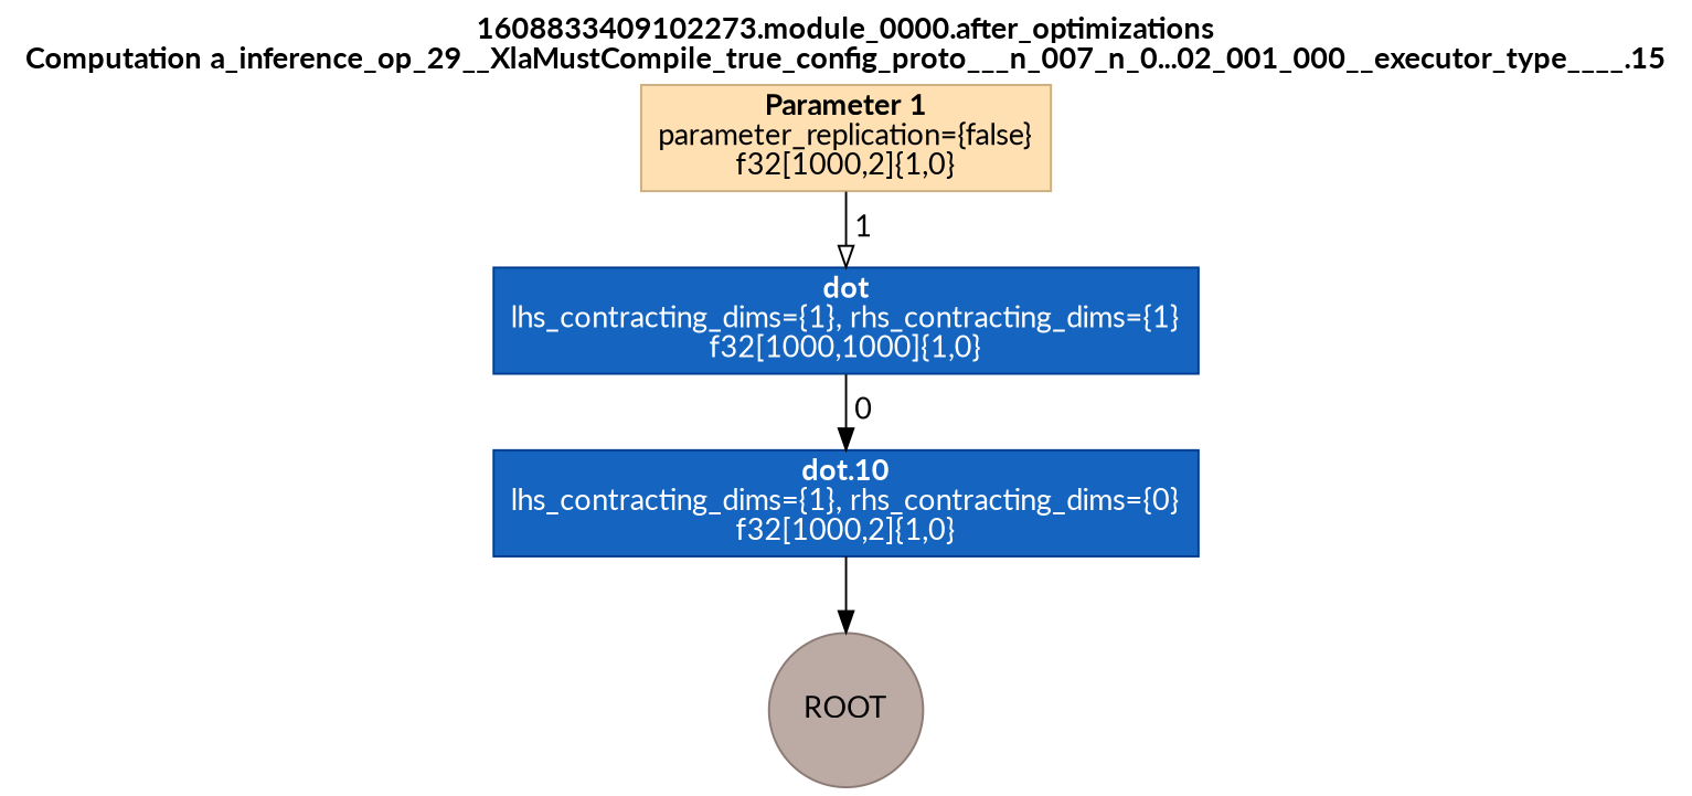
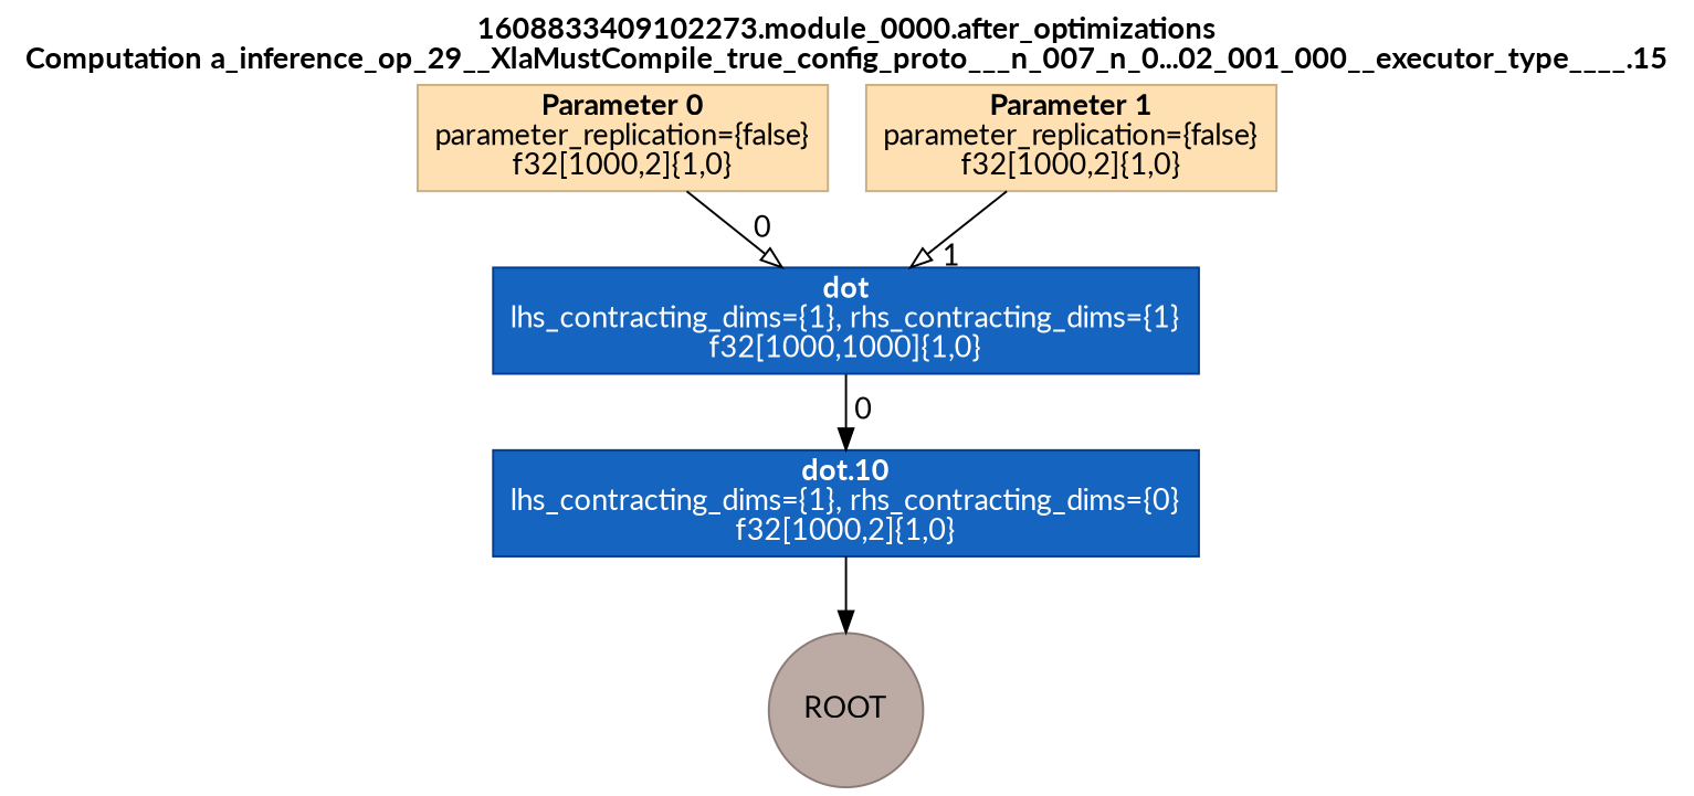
  digraph {
    compound=true
    fontname=Lato
    label=<<b>1608833409102273.module_0000.after_optimizations<br/>Computation a_inference_op_29__XlaMustCompile_true_config_proto___n_007_n_0...02_001_000__executor_type____.15</b>>
    labelloc=t
    rankdir=TB
    node [color="#cbae82" fillcolor="#ffe0b2" fontcolor=black fontname=Lato shape=rect style=filled]
    edge [arrowhead=empty fontname=Lato headlabel=0 labeldistance=2]
+   n1 [label=<<b>Parameter 0</b><br/>parameter_replication={false}<br/>f32[1000,2]{1,0}>]
    n2 [color="#003c8f" fillcolor="#1565c0" fontcolor=white label=<<b>dot</b><br/>lhs_contracting_dims={1}, rhs_contracting_dims={1}<br/>f32[1000,1000]{1,0}>]
    n3 [color="#003c8f" fillcolor="#1565c0" fontcolor=white label=<<b>dot.10</b><br/>lhs_contracting_dims={1}, rhs_contracting_dims={0}<br/>f32[1000,2]{1,0}>]
    n4 [label=<<b>Parameter 1</b><br/>parameter_replication={false}<br/>f32[1000,2]{1,0}>]
    n5 [color="#8c7b75" fillcolor="#bcaaa4" label=<ROOT> shape=circle]
+   n1 -> n2
    n2 -> n3 [arrowhead=normal]
    n3 -> n5 [arrowhead="" headlabel="" labeldistance=""]
    n4 -> n2 [headlabel=1]
  }
